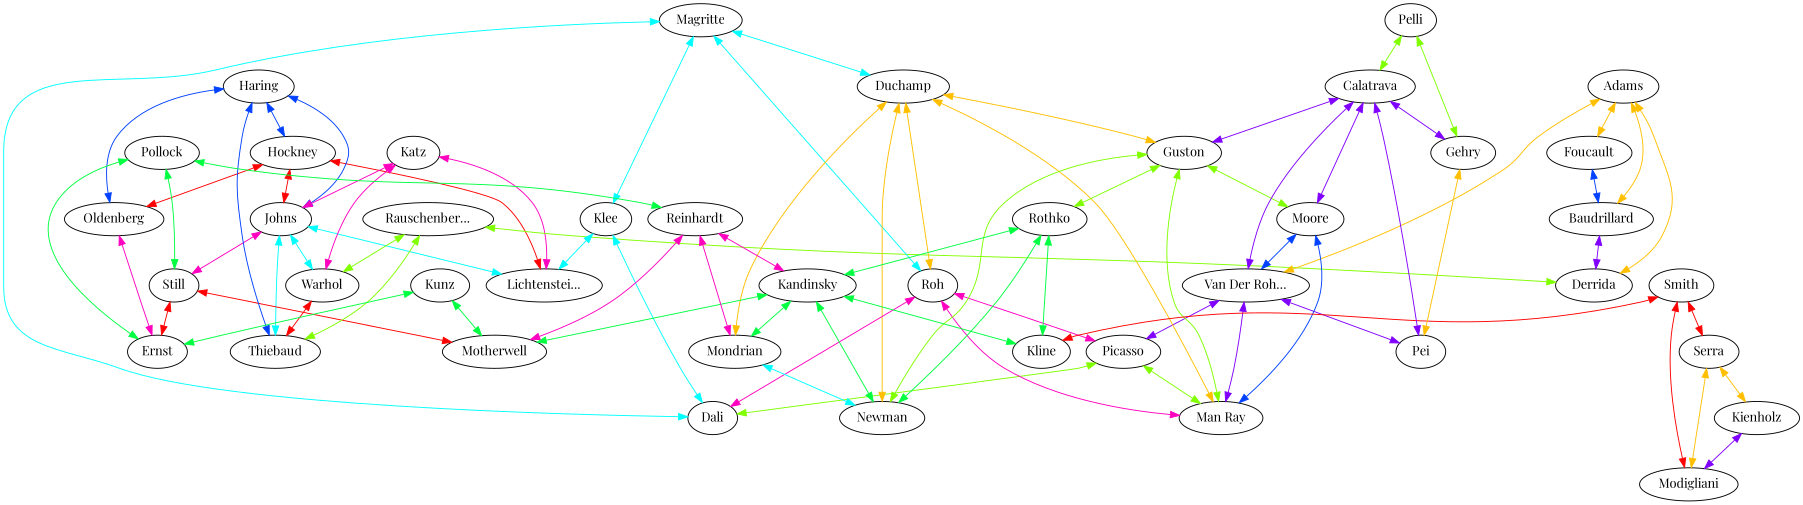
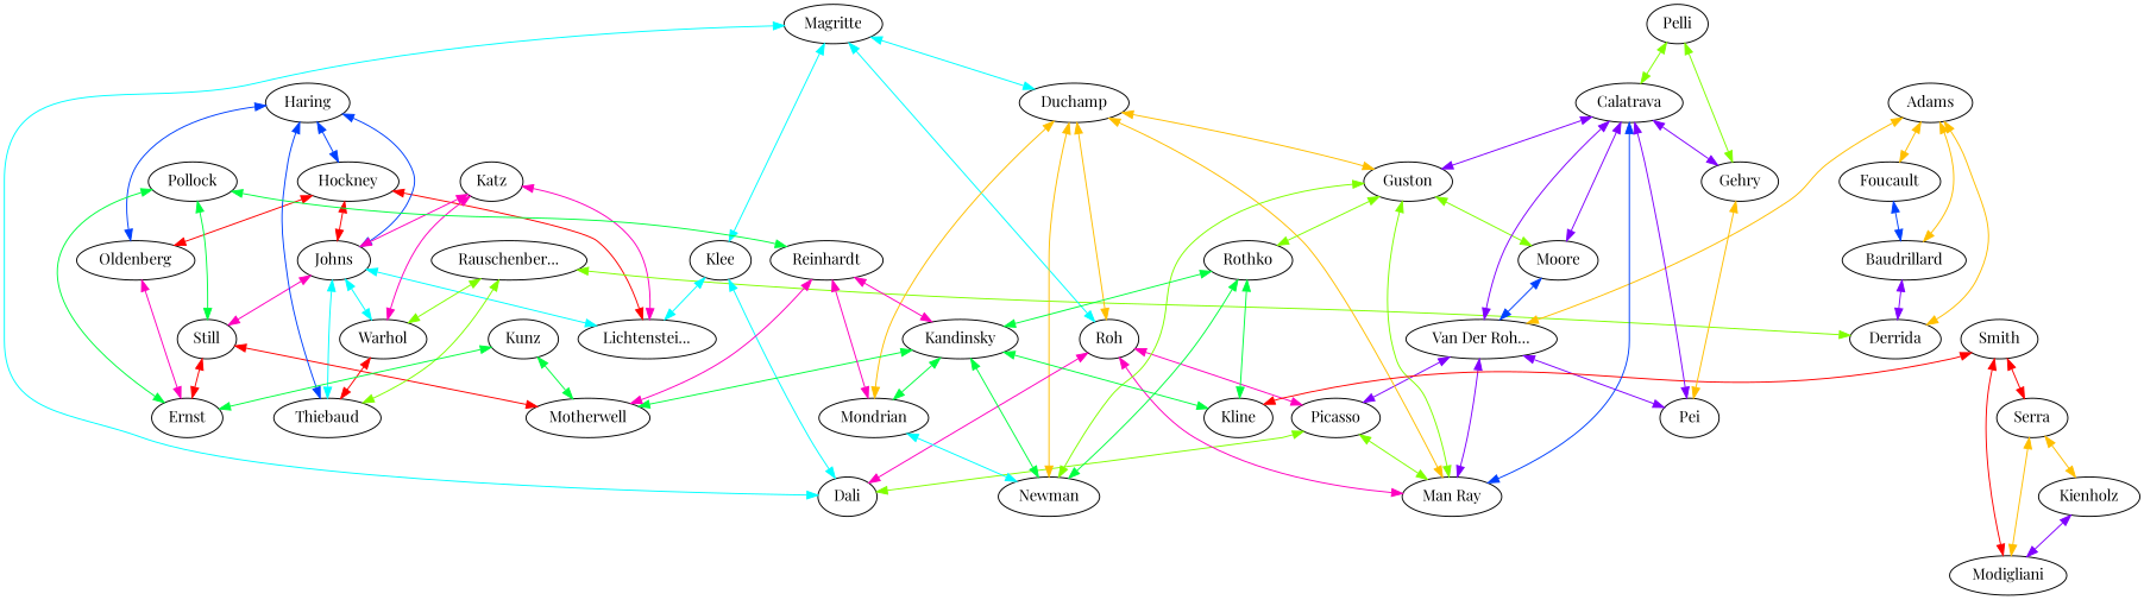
  graph {
    fontname="Playfair Display"
    node [fontname="Playfair Display"]
    edge [color="0.125,1,1" dir=both fontname="Playfair Display"]
    n1 [label=Oldenberg]
    n2 [label=Ernst]
    n3 [label=Hockney]
    n4 [label="Lichtenstei..."]
    n5 [label=Johns]
    n6 [label=Thiebaud]
    n7 [label=Warhol]
    n8 [label=Still]
    n9 [label=Haring]
    n10 [label=Katz]
    n11 [label="Rauschenber..."]
    n12 [label=Derrida]
    n13 [label=Baudrillard]
    n14 [label=Foucault]
    n15 [label=Adams]
    n16 [label="Van Der Roh..."]
    n17 [label="Man Ray"]
    n18 [label=Picasso]
    n19 [label=Pei]
    n20 [label=Klee]
    n21 [label=Dali]
    n22 [label=Magritte]
    n23 [label=Duchamp]
    n24 [label=Roh]
    n25 [label=Guston]
    n26 [label=Newman]
    n27 [label=Mondrian]
    n28 [label=Rothko]
    n29 [label=Moore]
    n30 [label=Kandinsky]
    n31 [label=Kline]
    n32 [label=Reinhardt]
    n33 [label=Motherwell]
    n34 [label=Pollock]
    n35 [label=Kunz]
    n36 [label=Smith]
    n37 [label=Modigliani]
    n38 [label=Serra]
    n39 [label=Kienholz]
    n40 [label=Calatrava]
    n41 [label=Gehry]
    n42 [label=Pelli]
    n1 -- n2 [color="0.875,1,1"]
    n3 -- n1 [color="1,1,1"]
    n3 -- n4 [color="1,1,1"]
    n3 -- n5 [color="1,1,1"]
    n5 -- n4 [color="0.5,1,1"]
    n5 -- n6 [color="0.5,1,1"]
    n5 -- n7 [color="0.5,1,1"]
    n5 -- n8 [color="0.875,1,1"]
    n7 -- n6 [color="1,1,1"]
    n8 -- n2 [color="1,1,1"]
    n8 -- n33 [color="1,1,1"]
    n9 -- n1 [color="0.625,1,1"]
    n9 -- n3 [color="0.625,1,1"]
    n9 -- n5 [color="0.625,1,1"]
    n9 -- n6 [color="0.625,1,1"]
    n10 -- n4 [color="0.875,1,1"]
    n10 -- n5 [color="0.875,1,1"]
    n10 -- n7 [color="0.875,1,1"]
    n11 -- n6 [color="0.25,1,1"]
    n11 -- n7 [color="0.25,1,1"]
    n11 -- n12 [color="0.25,1,1"]
    n13 -- n12 [color="0.75,1,1"]
    n14 -- n13 [color="0.625,1,1"]
    n15 -- n12
    n15 -- n13
    n15 -- n14
    n15 -- n16
    n16 -- n17 [color="0.75,1,1"]
    n16 -- n18 [color="0.75,1,1"]
    n16 -- n19 [color="0.75,1,1"]
    n18 -- n17 [color="0.25,1,1"]
    n18 -- n21 [color="0.25,1,1"]
    n20 -- n4 [color="0.5,1,1"]
    n20 -- n21 [color="0.5,1,1"]
    n22 -- n20 [color="0.5,1,1"]
    n22 -- n21 [color="0.5,1,1"]
    n22 -- n23 [color="0.5,1,1"]
    n22 -- n24 [color="0.5,1,1"]
    n23 -- n17
    n23 -- n24
    n23 -- n25
    n23 -- n26
    n23 -- n27
    n24 -- n17 [color="0.875,1,1"]
    n24 -- n18 [color="0.875,1,1"]
    n24 -- n21 [color="0.875,1,1"]
    n25 -- n17 [color="0.25,1,1"]
    n25 -- n26 [color="0.25,1,1"]
    n25 -- n28 [color="0.25,1,1"]
    n25 -- n29 [color="0.25,1,1"]
    n27 -- n26 [color="0.5,1,1"]
    n28 -- n26 [color="0.375,1,1"]
    n28 -- n30 [color="0.375,1,1"]
    n28 -- n31 [color="0.375,1,1"]
    n29 -- n16 [color="0.625,1,1"]
-   n29 -- n17 [color="0.625,1,1"]
+   n40 -- n17 [color="0.625,1,1"]
    n30 -- n26 [color="0.375,1,1"]
    n30 -- n27 [color="0.375,1,1"]
    n30 -- n31 [color="0.375,1,1"]
    n30 -- n33 [color="0.375,1,1"]
    n32 -- n27 [color="0.875,1,1"]
    n32 -- n30 [color="0.875,1,1"]
    n32 -- n33 [color="0.875,1,1"]
    n34 -- n2 [color="0.375,1,1"]
    n34 -- n8 [color="0.375,1,1"]
    n34 -- n32 [color="0.375,1,1"]
    n35 -- n2 [color="0.375,1,1"]
    n35 -- n33 [color="0.375,1,1"]
    n36 -- n31 [color="1,1,1"]
    n36 -- n37 [color="1,1,1"]
    n36 -- n38 [color="1,1,1"]
    n38 -- n37
    n38 -- n39
    n39 -- n37 [color="0.75,1,1"]
    n40 -- n16 [color="0.75,1,1"]
    n40 -- n19 [color="0.75,1,1"]
    n40 -- n25 [color="0.75,1,1"]
    n40 -- n29 [color="0.75,1,1"]
    n40 -- n41 [color="0.75,1,1"]
    n41 -- n19
    n42 -- n40 [color="0.25,1,1"]
    n42 -- n41 [color="0.25,1,1"]
  }
